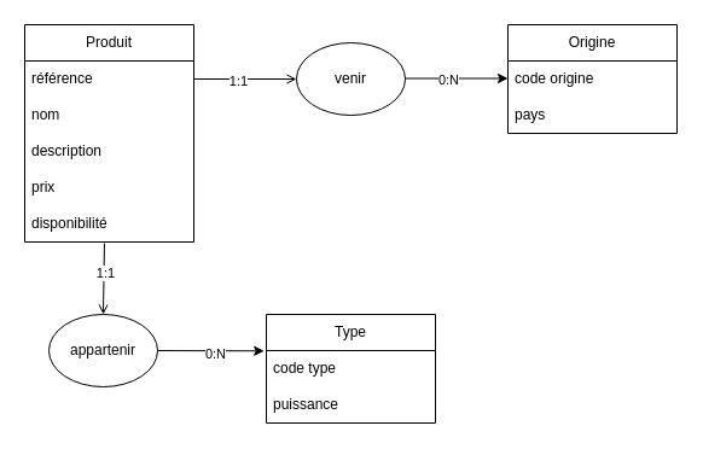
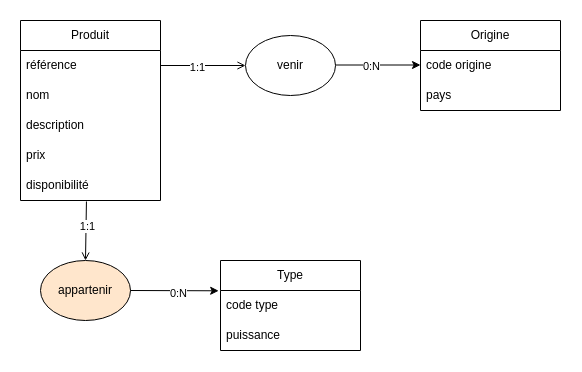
  <mxCell id="0" />
  <mxCell id="1" parent="0" />
  <mxCell id="2" value="Produit" style="swimlane;fontStyle=0;childLayout=stackLayout;horizontal=1;startSize=30;horizontalStack=0;resizeParent=1;resizeParentMax=0;resizeLast=0;collapsible=1;marginBottom=0;whiteSpace=wrap;html=1;" vertex="1" parent="1"><mxGeometry x="20" y="20" width="140" height="180" as="geometry" /></mxCell>
  <mxCell id="3" value="référence" style="text;strokeColor=none;fillColor=none;align=left;verticalAlign=middle;spacingLeft=4;spacingRight=4;overflow=hidden;points=[[0,0.5],[1,0.5]];portConstraint=eastwest;rotatable=0;whiteSpace=wrap;html=1;" vertex="1" parent="2"><mxGeometry y="30" width="140" height="30" as="geometry" /></mxCell>
  <mxCell id="4" value="nom" style="text;strokeColor=none;fillColor=none;align=left;verticalAlign=middle;spacingLeft=4;spacingRight=4;overflow=hidden;points=[[0,0.5],[1,0.5]];portConstraint=eastwest;rotatable=0;whiteSpace=wrap;html=1;" vertex="1" parent="2"><mxGeometry y="60" width="140" height="30" as="geometry" /></mxCell>
  <mxCell id="5" value="description" style="text;strokeColor=none;fillColor=none;align=left;verticalAlign=middle;spacingLeft=4;spacingRight=4;overflow=hidden;points=[[0,0.5],[1,0.5]];portConstraint=eastwest;rotatable=0;whiteSpace=wrap;html=1;" vertex="1" parent="2"><mxGeometry y="90" width="140" height="30" as="geometry" /></mxCell>
  <mxCell id="6" value="prix" style="text;strokeColor=none;fillColor=none;align=left;verticalAlign=middle;spacingLeft=4;spacingRight=4;overflow=hidden;points=[[0,0.5],[1,0.5]];portConstraint=eastwest;rotatable=0;whiteSpace=wrap;html=1;" vertex="1" parent="2"><mxGeometry y="120" width="140" height="30" as="geometry" /></mxCell>
  <mxCell id="7" value="disponibilité" style="text;strokeColor=none;fillColor=none;align=left;verticalAlign=middle;spacingLeft=4;spacingRight=4;overflow=hidden;points=[[0,0.5],[1,0.5]];portConstraint=eastwest;rotatable=0;whiteSpace=wrap;html=1;" vertex="1" parent="2"><mxGeometry y="150" width="140" height="30" as="geometry" /></mxCell>
  <mxCell id="8" value="Origine" style="swimlane;fontStyle=0;childLayout=stackLayout;horizontal=1;startSize=30;horizontalStack=0;resizeParent=1;resizeParentMax=0;resizeLast=0;collapsible=1;marginBottom=0;whiteSpace=wrap;html=1;" vertex="1" parent="1"><mxGeometry x="420" y="20" width="140" height="90" as="geometry" /></mxCell>
  <mxCell id="9" value="code origine" style="text;strokeColor=none;fillColor=none;align=left;verticalAlign=middle;spacingLeft=4;spacingRight=4;overflow=hidden;points=[[0,0.5],[1,0.5]];portConstraint=eastwest;rotatable=0;whiteSpace=wrap;html=1;" vertex="1" parent="8"><mxGeometry y="30" width="140" height="30" as="geometry" /></mxCell>
  <mxCell id="10" value="pays" style="text;strokeColor=none;fillColor=none;align=left;verticalAlign=middle;spacingLeft=4;spacingRight=4;overflow=hidden;points=[[0,0.5],[1,0.5]];portConstraint=eastwest;rotatable=0;whiteSpace=wrap;html=1;" vertex="1" parent="8"><mxGeometry y="60" width="140" height="30" as="geometry" /></mxCell>
  <mxCell id="11" value="Type" style="swimlane;fontStyle=0;childLayout=stackLayout;horizontal=1;startSize=30;horizontalStack=0;resizeParent=1;resizeParentMax=0;resizeLast=0;collapsible=1;marginBottom=0;whiteSpace=wrap;html=1;" vertex="1" parent="1"><mxGeometry x="220" y="260" width="140" height="90" as="geometry" /></mxCell>
  <mxCell id="12" value="code type" style="text;strokeColor=none;fillColor=none;align=left;verticalAlign=middle;spacingLeft=4;spacingRight=4;overflow=hidden;points=[[0,0.5],[1,0.5]];portConstraint=eastwest;rotatable=0;whiteSpace=wrap;html=1;" vertex="1" parent="11"><mxGeometry y="30" width="140" height="30" as="geometry" /></mxCell>
  <mxCell id="13" value="puissance" style="text;strokeColor=none;fillColor=none;align=left;verticalAlign=middle;spacingLeft=4;spacingRight=4;overflow=hidden;points=[[0,0.5],[1,0.5]];portConstraint=eastwest;rotatable=0;whiteSpace=wrap;html=1;" vertex="1" parent="11"><mxGeometry y="60" width="140" height="30" as="geometry" /></mxCell>
  <mxCell id="14" value="venir" style="ellipse;whiteSpace=wrap;html=1;" vertex="1" parent="1"><mxGeometry x="245" y="35" width="90" height="60" as="geometry" /></mxCell>
- <mxCell id="15" value="appartenir" style="ellipse;whiteSpace=wrap;html=1;" vertex="1" parent="1"><mxGeometry x="40" y="260" width="90" height="60" as="geometry" /></mxCell>
+ <mxCell id="15" value="appartenir" style="ellipse;whiteSpace=wrap;html=1;fillColor=#ffe6cc;" vertex="1" parent="1"><mxGeometry x="40" y="260" width="90" height="60" as="geometry" /></mxCell>
  <mxCell id="16" value="" style="endArrow=open;html=1;exitX=1;exitY=0.5;exitDx=0;exitDy=0;entryX=0;entryY=0.5;entryDx=0;entryDy=0;" edge="1" parent="1" source="3" target="14"><mxGeometry width="50" height="50" relative="1" as="geometry"><mxPoint x="250" y="190" as="sourcePoint" /><mxPoint x="210" y="65" as="targetPoint" /></mxGeometry></mxCell>
  <mxCell id="17" value="1:1" style="edgeLabel;html=1;align=center;verticalAlign=middle;resizable=0;points=[];" vertex="1" connectable="0" parent="16"><mxGeometry x="-0.153" y="-1" relative="1" as="geometry"><mxPoint as="offset" /></mxGeometry></mxCell>
  <mxCell id="18" value="" style="endArrow=classic;html=1;exitX=1;exitY=0.5;exitDx=0;exitDy=0;entryX=0;entryY=0.5;entryDx=0;entryDy=0;" edge="1" parent="1"><mxGeometry width="50" height="50" relative="1" as="geometry"><mxPoint x="335" y="64.5" as="sourcePoint" /><mxPoint x="420" y="64.5" as="targetPoint" /></mxGeometry></mxCell>
  <mxCell id="19" value="0:N" style="edgeLabel;html=1;align=center;verticalAlign=middle;resizable=0;points=[];" vertex="1" connectable="0" parent="18"><mxGeometry x="-0.17" y="-1" relative="1" as="geometry"><mxPoint as="offset" /></mxGeometry></mxCell>
  <mxCell id="20" value="" style="endArrow=open;html=1;exitX=0.471;exitY=1.033;exitDx=0;exitDy=0;entryX=0.5;entryY=0;entryDx=0;entryDy=0;exitPerimeter=0;" edge="1" parent="1" source="7" target="15"><mxGeometry width="50" height="50" relative="1" as="geometry"><mxPoint x="80" y="220" as="sourcePoint" /><mxPoint x="165" y="220" as="targetPoint" /></mxGeometry></mxCell>
  <mxCell id="21" value="1:1" style="edgeLabel;html=1;align=center;verticalAlign=middle;resizable=0;points=[];" vertex="1" connectable="0" parent="20"><mxGeometry x="-0.201" y="1" relative="1" as="geometry"><mxPoint as="offset" /></mxGeometry></mxCell>
  <mxCell id="22" value="" style="endArrow=classic;html=1;entryX=-0.013;entryY=0.01;entryDx=0;entryDy=0;entryPerimeter=0;" edge="1" parent="1" target="12"><mxGeometry width="50" height="50" relative="1" as="geometry"><mxPoint x="130" y="290" as="sourcePoint" /><mxPoint x="180" y="240" as="targetPoint" /></mxGeometry></mxCell>
  <mxCell id="23" value="0:N" style="edgeLabel;html=1;align=center;verticalAlign=middle;resizable=0;points=[];" vertex="1" connectable="0" parent="22"><mxGeometry x="0.092" y="-2" relative="1" as="geometry"><mxPoint as="offset" /></mxGeometry></mxCell>
